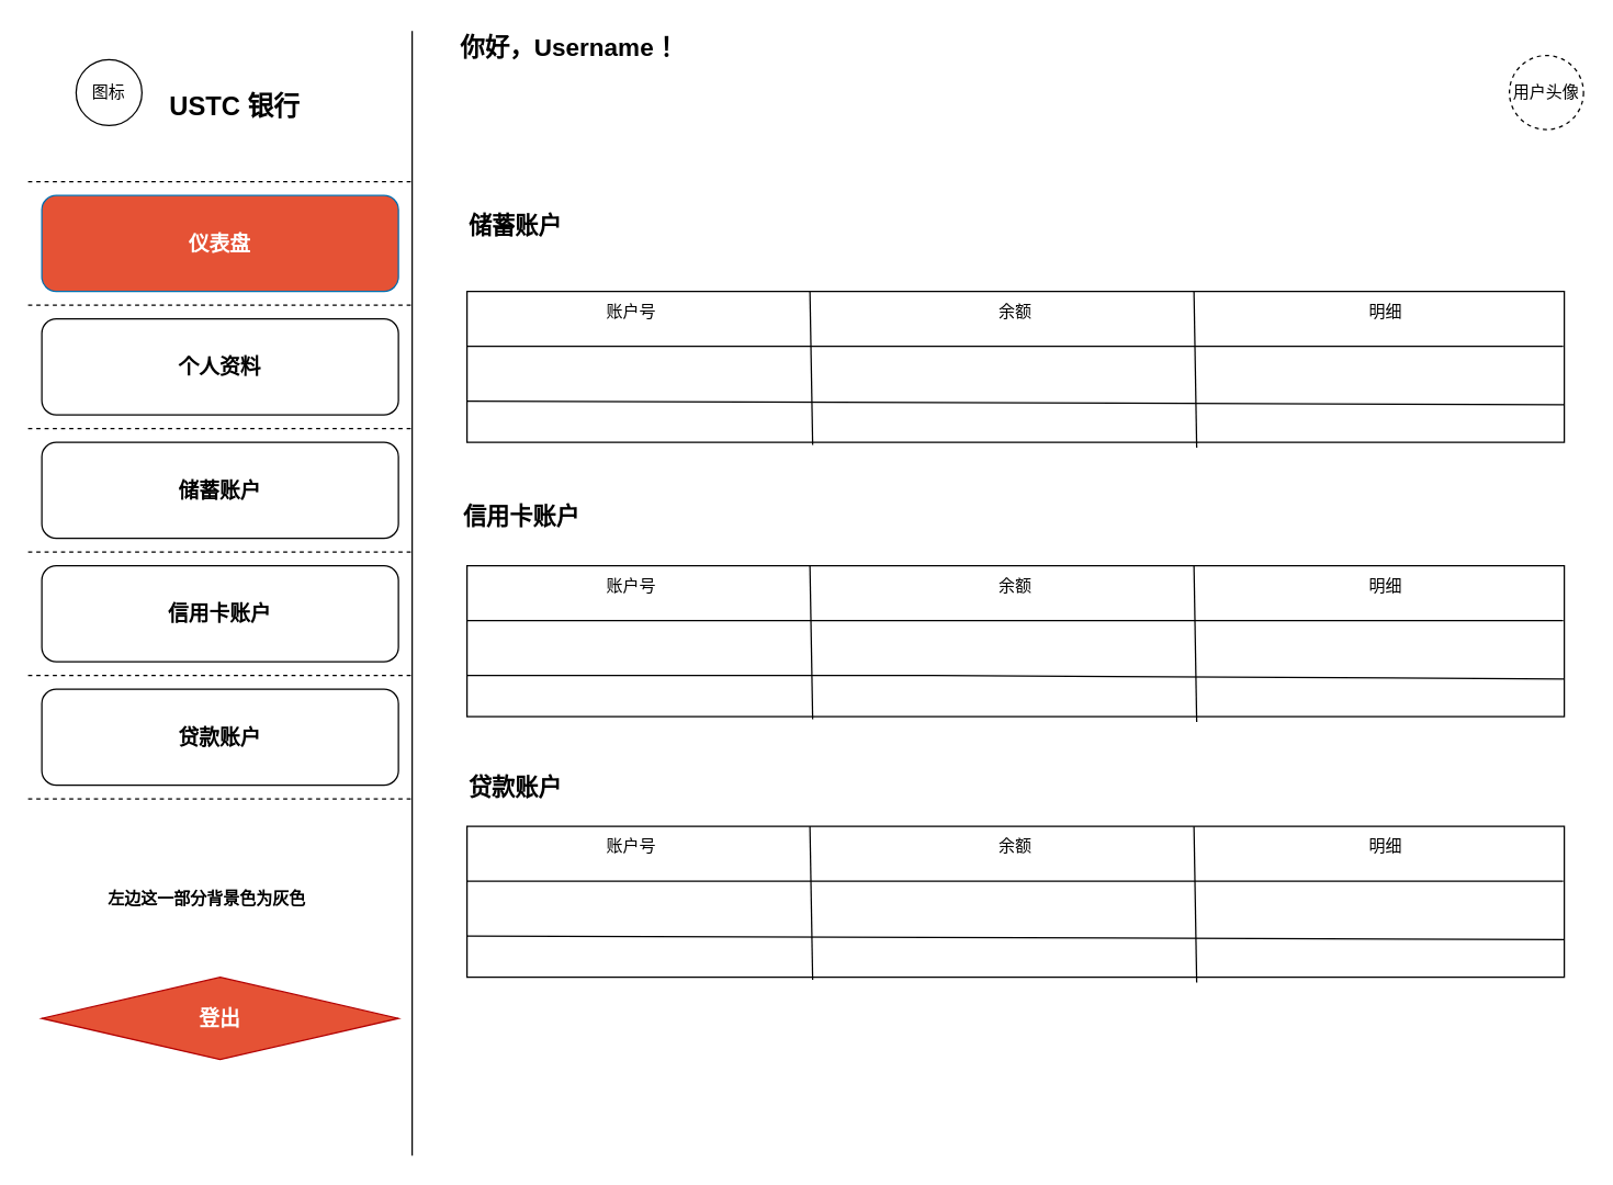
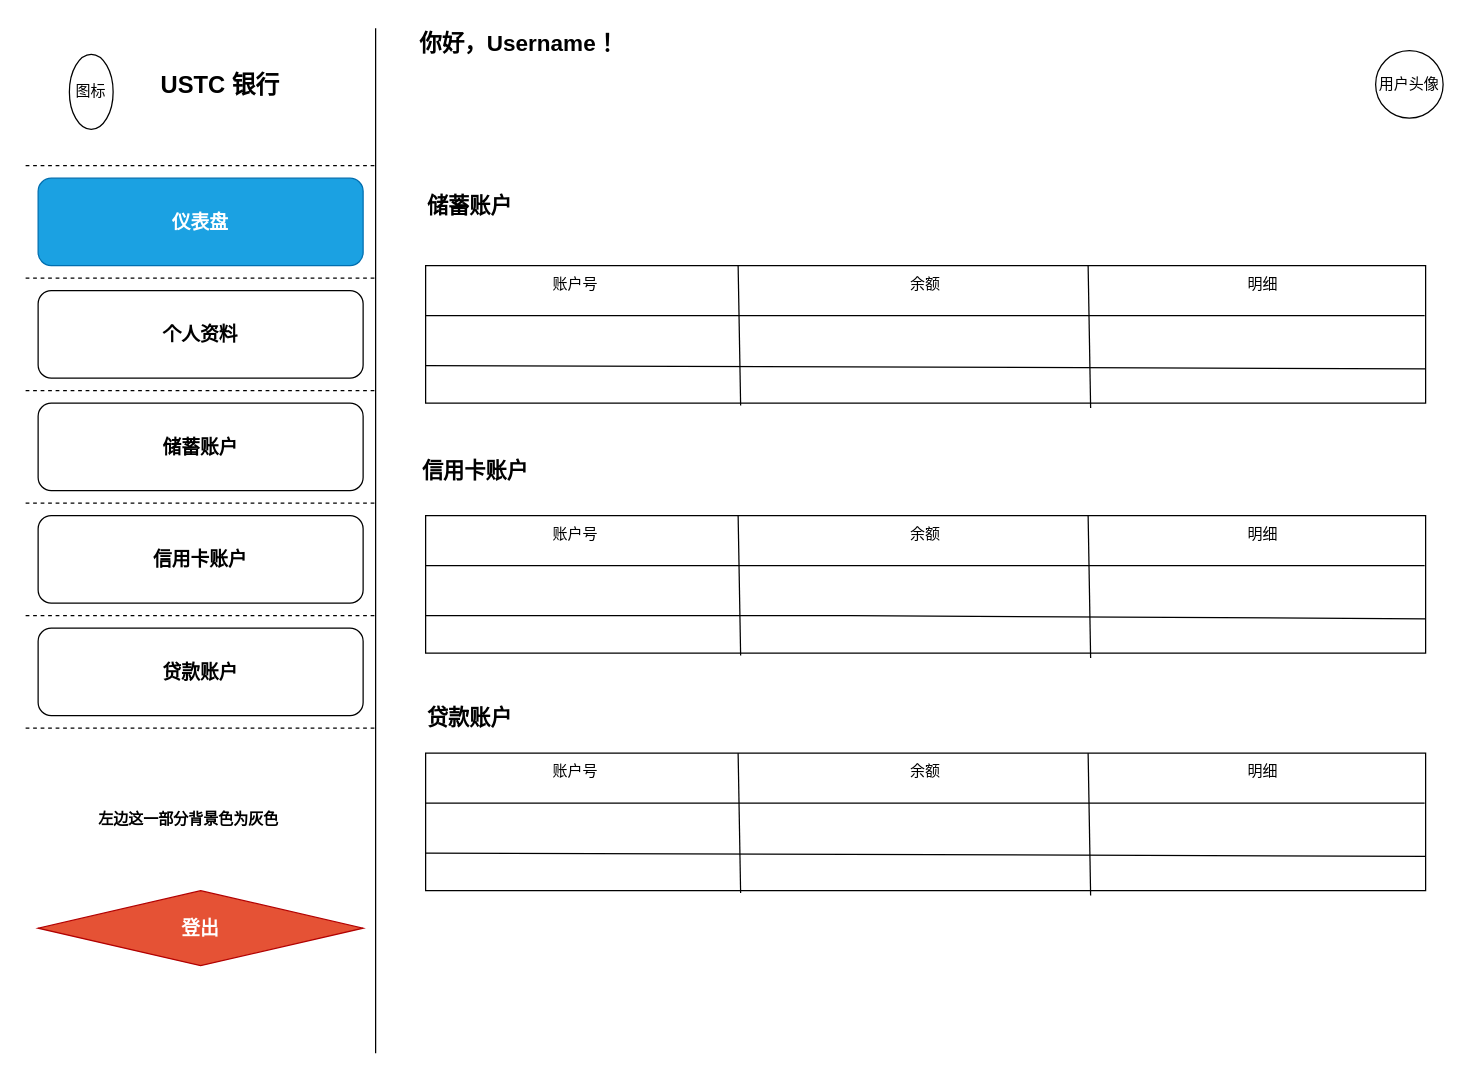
  <mxCell id="0" />
  <mxCell id="1" parent="0" />
  <mxCell id="2" value="" style="endArrow=none;html=1;rounded=0;" parent="1" edge="1"><mxGeometry width="50" height="50" relative="1" as="geometry"><mxPoint x="300" y="842" as="sourcePoint" /><mxPoint x="300" as="targetPoint" y="22" /></mxGeometry></mxCell>
  <mxCell id="3" value="" style="endArrow=none;html=1;rounded=0;dashed=1;" parent="1" edge="1"><mxGeometry width="50" height="50" relative="1" as="geometry"><mxPoint y="132" as="sourcePoint" x="20" /><mxPoint x="300" y="132" as="targetPoint" /></mxGeometry></mxCell>
- <mxCell id="4" value="&lt;b style=&quot;&quot;&gt;&lt;font style=&quot;font-size: 19px;&quot;&gt;USTC 银行&lt;/font&gt;&lt;/b&gt;" style="text;html=1;strokeColor=none;fillColor=none;align=center;verticalAlign=middle;whiteSpace=wrap;rounded=0;" parent="1" vertex="1"><mxGeometry x="109" y="60" width="124" height="36" as="geometry" /></mxCell>
- <mxCell id="5" value="图标" style="ellipse;whiteSpace=wrap;html=1;aspect=fixed;rounded=0;" parent="1" vertex="1"><mxGeometry x="55" y="43" width="48" height="48" as="geometry" /></mxCell>
+ <mxCell id="4" value="&lt;b style=&quot;&quot;&gt;&lt;font style=&quot;font-size: 19px;&quot;&gt;USTC 银行&lt;/font&gt;&lt;/b&gt;" style="text;html=1;strokeColor=none;fillColor=none;align=center;verticalAlign=middle;whiteSpace=wrap;rounded=0;" parent="1" vertex="1"><mxGeometry x="114" y="50" width="124" height="36" as="geometry" /></mxCell>
+ <mxCell id="5" value="图标" style="ellipse;whiteSpace=wrap;html=1;aspect=fixed;rounded=0;" parent="1" vertex="1"><mxGeometry x="55" y="43" width="35" height="60" as="geometry" /></mxCell>
  <mxCell id="6" value="" style="endArrow=none;html=1;rounded=0;dashed=1;" parent="1" edge="1"><mxGeometry width="50" height="50" relative="1" as="geometry"><mxPoint y="222" as="sourcePoint" x="20" /><mxPoint x="300" y="222" as="targetPoint" /></mxGeometry></mxCell>
  <mxCell id="7" value="" style="endArrow=none;html=1;rounded=0;dashed=1;" parent="1" edge="1"><mxGeometry width="50" height="50" relative="1" as="geometry"><mxPoint y="312" as="sourcePoint" x="20" /><mxPoint x="300" y="312" as="targetPoint" /></mxGeometry></mxCell>
  <mxCell id="8" value="" style="endArrow=none;html=1;rounded=0;dashed=1;" parent="1" edge="1"><mxGeometry width="50" height="50" relative="1" as="geometry"><mxPoint y="402" as="sourcePoint" x="20" /><mxPoint x="300" y="402" as="targetPoint" /></mxGeometry></mxCell>
  <mxCell id="9" value="" style="endArrow=none;html=1;rounded=0;dashed=1;" parent="1" edge="1"><mxGeometry width="50" height="50" relative="1" as="geometry"><mxPoint y="492" as="sourcePoint" x="20" /><mxPoint x="300" y="492" as="targetPoint" /></mxGeometry></mxCell>
  <mxCell id="10" value="" style="endArrow=none;html=1;rounded=0;dashed=1;" parent="1" edge="1"><mxGeometry width="50" height="50" relative="1" as="geometry"><mxPoint y="582" as="sourcePoint" x="20" /><mxPoint x="300" y="582" as="targetPoint" /></mxGeometry></mxCell>
- <mxCell id="11" value="&lt;b&gt;&lt;font style=&quot;font-size: 15px;&quot;&gt;仪表盘&lt;/font&gt;&lt;/b&gt;" style="rounded=1;whiteSpace=wrap;html=1;fillColor=#e55235;fontColor=#ffffff;strokeColor=#006EAF;" parent="1" vertex="1"><mxGeometry x="30" y="142" width="260" height="70" as="geometry" /></mxCell>
+ <mxCell id="11" value="&lt;b&gt;&lt;font style=&quot;font-size: 15px;&quot;&gt;仪表盘&lt;/font&gt;&lt;/b&gt;" style="rounded=1;whiteSpace=wrap;html=1;fillColor=#1ba1e2;fontColor=#ffffff;strokeColor=#006EAF;" parent="1" vertex="1"><mxGeometry x="30" y="142" width="260" height="70" as="geometry" /></mxCell>
  <mxCell id="12" value="&lt;b&gt;&lt;font style=&quot;font-size: 15px;&quot;&gt;个人资料&lt;/font&gt;&lt;/b&gt;" style="rounded=1;whiteSpace=wrap;html=1;" parent="1" vertex="1"><mxGeometry x="30" y="232" width="260" height="70" as="geometry" /></mxCell>
  <mxCell id="13" value="&lt;b&gt;&lt;font style=&quot;font-size: 15px;&quot;&gt;储蓄账户&lt;/font&gt;&lt;/b&gt;" style="rounded=1;whiteSpace=wrap;html=1;" parent="1" vertex="1"><mxGeometry x="30" y="322" width="260" height="70" as="geometry" /></mxCell>
  <mxCell id="14" value="&lt;b&gt;&lt;font style=&quot;font-size: 15px;&quot;&gt;信用卡账户&lt;/font&gt;&lt;/b&gt;" style="rounded=1;whiteSpace=wrap;html=1;" parent="1" vertex="1"><mxGeometry x="30" y="412" width="260" height="70" as="geometry" /></mxCell>
  <mxCell id="15" value="&lt;b&gt;&lt;font style=&quot;font-size: 15px;&quot;&gt;贷款账户&lt;/font&gt;&lt;/b&gt;" style="rounded=1;whiteSpace=wrap;html=1;" parent="1" vertex="1"><mxGeometry x="30" y="502" width="260" height="70" as="geometry" /></mxCell>
  <mxCell id="16" value="&lt;b&gt;&lt;font style=&quot;font-size: 15px;&quot;&gt;登出&lt;/font&gt;&lt;/b&gt;" style="rhombus;whiteSpace=wrap;html=1;fillColor=#E55235;strokeColor=#B20000;fontColor=#ffffff;" parent="1" vertex="1"><mxGeometry x="30" y="712" width="260" height="60" as="geometry" /></mxCell>
  <mxCell id="17" value="&lt;b&gt;左边这一部分背景色为灰色&lt;/b&gt;" style="text;html=1;align=center;verticalAlign=middle;resizable=0;points=[];autosize=1;strokeColor=none;fillColor=none;" parent="1" vertex="1"><mxGeometry x="65" y="640" width="170" height="30" as="geometry" /></mxCell>
  <mxCell id="18" value="&lt;b&gt;&lt;font style=&quot;font-size: 18px;&quot;&gt;你好，Username！&lt;/font&gt;&lt;/b&gt;" style="text;html=1;strokeColor=none;fillColor=none;align=center;verticalAlign=middle;whiteSpace=wrap;rounded=0;" parent="1" vertex="1"><mxGeometry x="330" y="20" width="170" height="30" as="geometry" /></mxCell>
- <mxCell id="19" value="用户头像" style="ellipse;whiteSpace=wrap;html=1;aspect=fixed;dashed=1;" parent="1" vertex="1"><mxGeometry x="1100" y="40" width="54" height="54" as="geometry" /></mxCell>
+ <mxCell id="19" value="用户头像" style="ellipse;whiteSpace=wrap;html=1;aspect=fixed;" parent="1" vertex="1"><mxGeometry x="1100" y="40" width="54" height="54" as="geometry" /></mxCell>
  <mxCell id="20" value="&lt;b&gt;&lt;font style=&quot;font-size: 17px;&quot;&gt;储蓄账户&lt;/font&gt;&lt;/b&gt;" style="text;html=1;align=center;verticalAlign=middle;resizable=0;points=[];autosize=1;strokeColor=none;fillColor=none;" parent="1" vertex="1"><mxGeometry x="330" y="150" width="90" height="30" as="geometry" /></mxCell>
  <mxCell id="21" value="" style="rounded=0;whiteSpace=wrap;html=1;glass=0;" parent="1" vertex="1"><mxGeometry x="340" y="212" width="800" height="110" as="geometry" /></mxCell>
  <mxCell id="22" value="" style="endArrow=none;html=1;entryX=0.999;entryY=0.364;entryDx=0;entryDy=0;entryPerimeter=0;" parent="1" target="21" edge="1"><mxGeometry width="50" height="50" relative="1" as="geometry"><mxPoint x="340" y="252" as="sourcePoint" /><mxPoint x="390" y="202" as="targetPoint" /></mxGeometry></mxCell>
  <mxCell id="23" value="" style="endArrow=none;html=1;entryX=1;entryY=0.75;entryDx=0;entryDy=0;" parent="1" target="21" edge="1"><mxGeometry width="50" height="50" relative="1" as="geometry"><mxPoint x="340" y="292" as="sourcePoint" /><mxPoint x="390" y="242" as="targetPoint" /></mxGeometry></mxCell>
  <mxCell id="24" value="" style="endArrow=none;html=1;exitX=0.315;exitY=1.018;exitDx=0;exitDy=0;exitPerimeter=0;" parent="1" source="21" edge="1"><mxGeometry width="50" height="50" relative="1" as="geometry"><mxPoint x="540" y="262" as="sourcePoint" /><mxPoint x="590" y="212" as="targetPoint" /></mxGeometry></mxCell>
  <mxCell id="25" value="账户号" style="text;html=1;strokeColor=none;fillColor=none;align=center;verticalAlign=middle;whiteSpace=wrap;rounded=0;" parent="1" vertex="1"><mxGeometry x="430" y="212" width="60" height="30" as="geometry" /></mxCell>
  <mxCell id="26" value="" style="endArrow=none;html=1;exitX=0.665;exitY=1.036;exitDx=0;exitDy=0;exitPerimeter=0;" parent="1" source="21" edge="1"><mxGeometry width="50" height="50" relative="1" as="geometry"><mxPoint x="820" y="262" as="sourcePoint" /><mxPoint x="870" y="212" as="targetPoint" /></mxGeometry></mxCell>
  <mxCell id="27" value="余额" style="text;html=1;strokeColor=none;fillColor=none;align=center;verticalAlign=middle;whiteSpace=wrap;rounded=0;" parent="1" vertex="1"><mxGeometry x="710" y="212" width="60" height="30" as="geometry" /></mxCell>
  <mxCell id="28" value="明细" style="text;html=1;strokeColor=none;fillColor=none;align=center;verticalAlign=middle;whiteSpace=wrap;rounded=0;" parent="1" vertex="1"><mxGeometry x="980" y="212" width="60" height="30" as="geometry" /></mxCell>
  <mxCell id="29" value="&lt;b&gt;&lt;font style=&quot;font-size: 17px;&quot;&gt;信用卡账户&lt;/font&gt;&lt;/b&gt;" style="text;html=1;strokeColor=none;fillColor=none;align=center;verticalAlign=middle;whiteSpace=wrap;rounded=0;" parent="1" vertex="1"><mxGeometry x="330" y="362" width="100" height="30" as="geometry" /></mxCell>
  <mxCell id="30" value="" style="rounded=0;whiteSpace=wrap;html=1;glass=0;" parent="1" vertex="1"><mxGeometry x="340" y="412" width="800" height="110" as="geometry" /></mxCell>
  <mxCell id="31" value="" style="endArrow=none;html=1;entryX=0.999;entryY=0.364;entryDx=0;entryDy=0;entryPerimeter=0;" parent="1" target="30" edge="1"><mxGeometry width="50" height="50" relative="1" as="geometry"><mxPoint x="340" y="452" as="sourcePoint" /><mxPoint x="390" y="402" as="targetPoint" /></mxGeometry></mxCell>
  <mxCell id="32" value="" style="endArrow=none;html=1;entryX=1;entryY=0.75;entryDx=0;entryDy=0;" parent="1" target="30" edge="1"><mxGeometry width="50" height="50" relative="1" as="geometry"><mxPoint x="340" y="492" as="sourcePoint" /><mxPoint x="390" y="442" as="targetPoint" /><Array as="points"><mxPoint x="670" y="492" /></Array></mxGeometry></mxCell>
  <mxCell id="33" value="" style="endArrow=none;html=1;exitX=0.315;exitY=1.018;exitDx=0;exitDy=0;exitPerimeter=0;" parent="1" source="30" edge="1"><mxGeometry width="50" height="50" relative="1" as="geometry"><mxPoint x="540" y="462" as="sourcePoint" /><mxPoint x="590" y="412" as="targetPoint" /></mxGeometry></mxCell>
  <mxCell id="34" value="账户号" style="text;html=1;strokeColor=none;fillColor=none;align=center;verticalAlign=middle;whiteSpace=wrap;rounded=0;" parent="1" vertex="1"><mxGeometry x="430" y="412" width="60" height="30" as="geometry" /></mxCell>
  <mxCell id="35" value="" style="endArrow=none;html=1;exitX=0.665;exitY=1.036;exitDx=0;exitDy=0;exitPerimeter=0;" parent="1" source="30" edge="1"><mxGeometry width="50" height="50" relative="1" as="geometry"><mxPoint x="820" y="462" as="sourcePoint" /><mxPoint x="870" y="412" as="targetPoint" /></mxGeometry></mxCell>
  <mxCell id="36" value="余额" style="text;html=1;strokeColor=none;fillColor=none;align=center;verticalAlign=middle;whiteSpace=wrap;rounded=0;" parent="1" vertex="1"><mxGeometry x="710" y="412" width="60" height="30" as="geometry" /></mxCell>
  <mxCell id="37" value="明细" style="text;html=1;strokeColor=none;fillColor=none;align=center;verticalAlign=middle;whiteSpace=wrap;rounded=0;" parent="1" vertex="1"><mxGeometry x="980" y="412" width="60" height="30" as="geometry" /></mxCell>
  <mxCell id="38" value="" style="rounded=0;whiteSpace=wrap;html=1;glass=0;" parent="1" vertex="1"><mxGeometry x="340" y="602" width="800" height="110" as="geometry" /></mxCell>
  <mxCell id="39" value="" style="endArrow=none;html=1;entryX=0.999;entryY=0.364;entryDx=0;entryDy=0;entryPerimeter=0;" parent="1" target="38" edge="1"><mxGeometry width="50" height="50" relative="1" as="geometry"><mxPoint x="340" y="642" as="sourcePoint" /><mxPoint x="390" y="592" as="targetPoint" /></mxGeometry></mxCell>
  <mxCell id="40" value="" style="endArrow=none;html=1;entryX=1;entryY=0.75;entryDx=0;entryDy=0;" parent="1" target="38" edge="1"><mxGeometry width="50" height="50" relative="1" as="geometry"><mxPoint x="340" y="682" as="sourcePoint" /><mxPoint x="390" y="632" as="targetPoint" /></mxGeometry></mxCell>
  <mxCell id="41" value="" style="endArrow=none;html=1;exitX=0.315;exitY=1.018;exitDx=0;exitDy=0;exitPerimeter=0;" parent="1" source="38" edge="1"><mxGeometry width="50" height="50" relative="1" as="geometry"><mxPoint x="540" y="652" as="sourcePoint" /><mxPoint x="590" y="602" as="targetPoint" /></mxGeometry></mxCell>
  <mxCell id="42" value="账户号" style="text;html=1;strokeColor=none;fillColor=none;align=center;verticalAlign=middle;whiteSpace=wrap;rounded=0;" parent="1" vertex="1"><mxGeometry x="430" y="602" width="60" height="30" as="geometry" /></mxCell>
  <mxCell id="43" value="" style="endArrow=none;html=1;exitX=0.665;exitY=1.036;exitDx=0;exitDy=0;exitPerimeter=0;" parent="1" source="38" edge="1"><mxGeometry width="50" height="50" relative="1" as="geometry"><mxPoint x="820" y="652" as="sourcePoint" /><mxPoint x="870" y="602" as="targetPoint" /></mxGeometry></mxCell>
  <mxCell id="44" value="余额" style="text;html=1;strokeColor=none;fillColor=none;align=center;verticalAlign=middle;whiteSpace=wrap;rounded=0;" parent="1" vertex="1"><mxGeometry x="710" y="602" width="60" height="30" as="geometry" /></mxCell>
  <mxCell id="45" value="明细" style="text;html=1;strokeColor=none;fillColor=none;align=center;verticalAlign=middle;whiteSpace=wrap;rounded=0;" parent="1" vertex="1"><mxGeometry x="980" y="602" width="60" height="30" as="geometry" /></mxCell>
  <mxCell id="46" value="&lt;b&gt;&lt;font style=&quot;font-size: 17px;&quot;&gt;贷款账户&lt;/font&gt;&lt;/b&gt;" style="text;html=1;align=center;verticalAlign=middle;resizable=0;points=[];autosize=1;strokeColor=none;fillColor=none;" parent="1" vertex="1"><mxGeometry x="330" y="560" width="90" height="30" as="geometry" /></mxCell>
